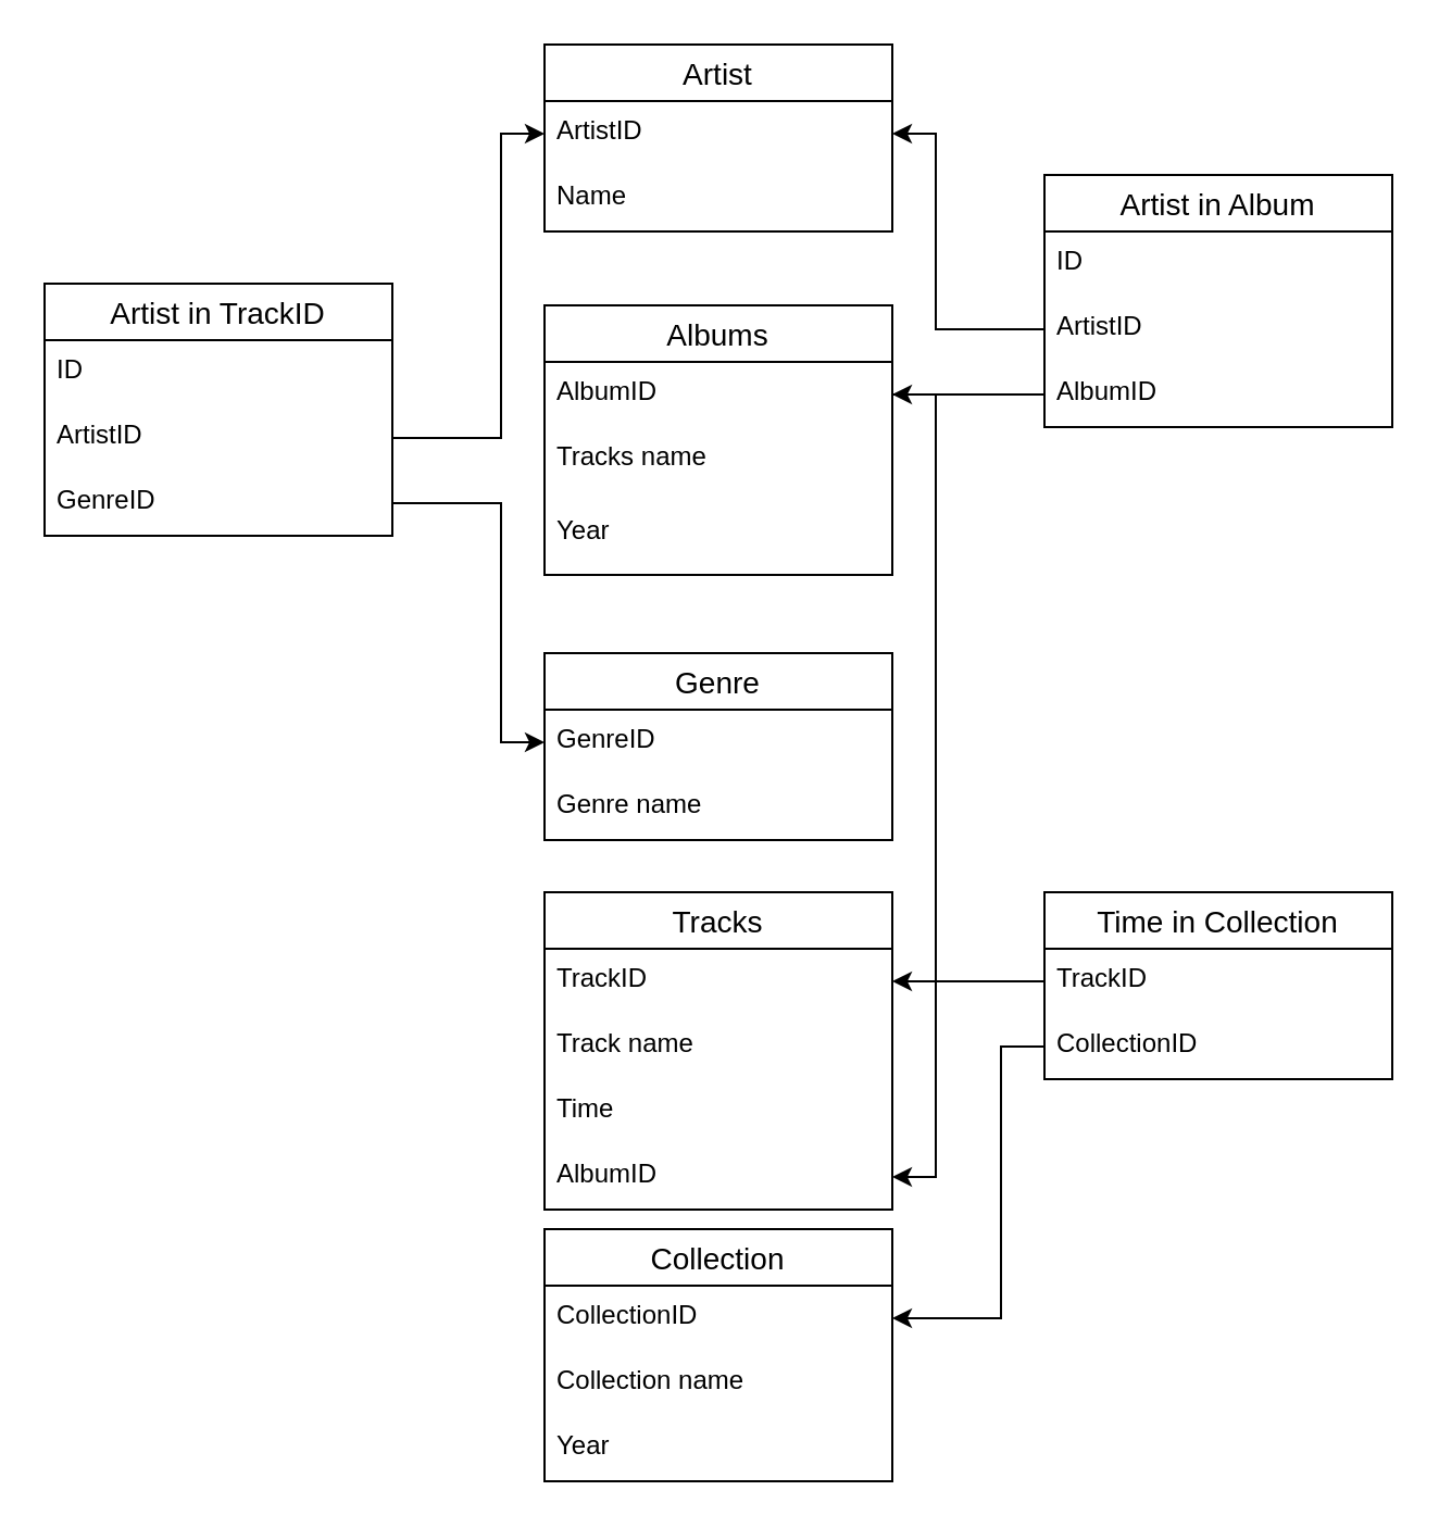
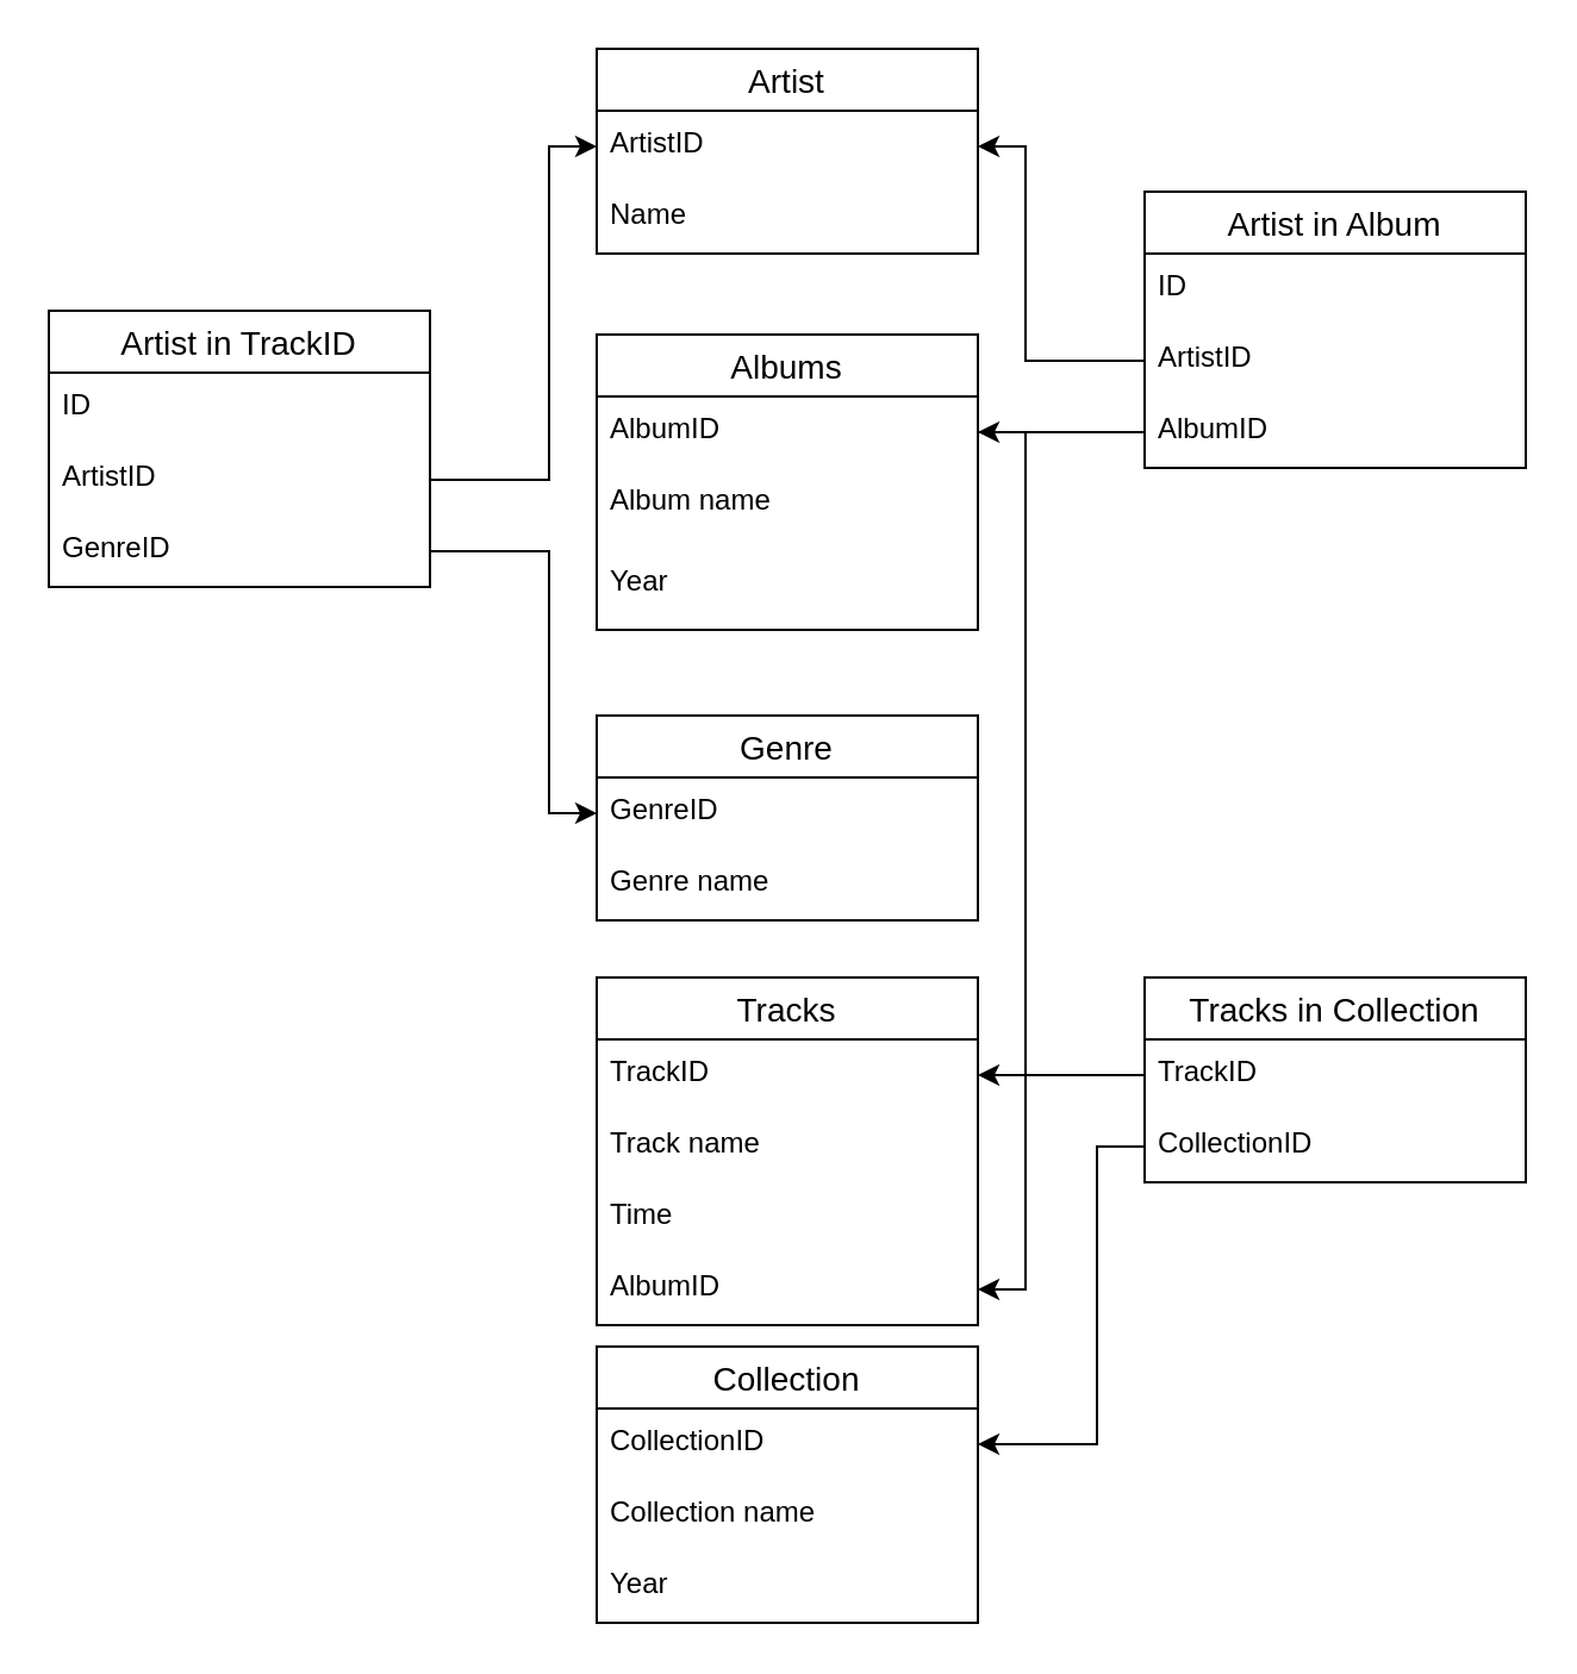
  <mxCell id="0" />
  <mxCell id="1" parent="0" />
  <mxCell id="2" value="Albums" style="swimlane;fontStyle=0;childLayout=stackLayout;horizontal=1;startSize=26;horizontalStack=0;resizeParent=1;resizeParentMax=0;resizeLast=0;collapsible=1;marginBottom=0;align=center;fontSize=14;" parent="1" vertex="1"><mxGeometry x="250" y="140" width="160" height="124" as="geometry" /></mxCell>
  <mxCell id="3" value="AlbumID" style="text;strokeColor=none;fillColor=none;spacingLeft=4;spacingRight=4;overflow=hidden;rotatable=0;points=[[0,0.5],[1,0.5]];portConstraint=eastwest;fontSize=12;" parent="2" vertex="1"><mxGeometry y="26" width="160" height="30" as="geometry" /></mxCell>
- <mxCell id="4" value="Tracks name" style="text;strokeColor=none;fillColor=none;spacingLeft=4;spacingRight=4;overflow=hidden;rotatable=0;points=[[0,0.5],[1,0.5]];portConstraint=eastwest;fontSize=12;" parent="2" vertex="1"><mxGeometry y="56" width="160" height="34" as="geometry" /></mxCell>
+ <mxCell id="4" value="Album name" style="text;strokeColor=none;fillColor=none;spacingLeft=4;spacingRight=4;overflow=hidden;rotatable=0;points=[[0,0.5],[1,0.5]];portConstraint=eastwest;fontSize=12;" parent="2" vertex="1"><mxGeometry y="56" width="160" height="34" as="geometry" /></mxCell>
  <mxCell id="5" value="Year" style="text;strokeColor=none;fillColor=none;spacingLeft=4;spacingRight=4;overflow=hidden;rotatable=0;points=[[0,0.5],[1,0.5]];portConstraint=eastwest;fontSize=12;" parent="2" vertex="1"><mxGeometry y="90" width="160" height="34" as="geometry" /></mxCell>
  <mxCell id="6" value="Tracks" style="swimlane;fontStyle=0;childLayout=stackLayout;horizontal=1;startSize=26;horizontalStack=0;resizeParent=1;resizeParentMax=0;resizeLast=0;collapsible=1;marginBottom=0;align=center;fontSize=14;" parent="1" vertex="1"><mxGeometry x="250" y="410" width="160" height="146" as="geometry" /></mxCell>
  <mxCell id="7" value="TrackID" style="text;strokeColor=none;fillColor=none;spacingLeft=4;spacingRight=4;overflow=hidden;rotatable=0;points=[[0,0.5],[1,0.5]];portConstraint=eastwest;fontSize=12;" parent="6" vertex="1"><mxGeometry y="26" width="160" height="30" as="geometry" /></mxCell>
  <mxCell id="8" value="Track name" style="text;strokeColor=none;fillColor=none;spacingLeft=4;spacingRight=4;overflow=hidden;rotatable=0;points=[[0,0.5],[1,0.5]];portConstraint=eastwest;fontSize=12;" parent="6" vertex="1"><mxGeometry y="56" width="160" height="30" as="geometry" /></mxCell>
  <mxCell id="9" value="Time" style="text;strokeColor=none;fillColor=none;spacingLeft=4;spacingRight=4;overflow=hidden;rotatable=0;points=[[0,0.5],[1,0.5]];portConstraint=eastwest;fontSize=12;" parent="6" vertex="1"><mxGeometry y="86" width="160" height="30" as="geometry" /></mxCell>
  <mxCell id="10" value="AlbumID" style="text;strokeColor=none;fillColor=none;spacingLeft=4;spacingRight=4;overflow=hidden;rotatable=0;points=[[0,0.5],[1,0.5]];portConstraint=eastwest;fontSize=12;" vertex="1" parent="6"><mxGeometry y="116" width="160" height="30" as="geometry" /></mxCell>
  <mxCell id="11" value="Genre" style="swimlane;fontStyle=0;childLayout=stackLayout;horizontal=1;startSize=26;horizontalStack=0;resizeParent=1;resizeParentMax=0;resizeLast=0;collapsible=1;marginBottom=0;align=center;fontSize=14;" parent="1" vertex="1"><mxGeometry x="250" y="300" width="160" height="86" as="geometry" /></mxCell>
  <mxCell id="12" value="GenreID" style="text;strokeColor=none;fillColor=none;spacingLeft=4;spacingRight=4;overflow=hidden;rotatable=0;points=[[0,0.5],[1,0.5]];portConstraint=eastwest;fontSize=12;" parent="11" vertex="1"><mxGeometry y="26" width="160" height="30" as="geometry" /></mxCell>
  <mxCell id="13" value="Genre name" style="text;strokeColor=none;fillColor=none;spacingLeft=4;spacingRight=4;overflow=hidden;rotatable=0;points=[[0,0.5],[1,0.5]];portConstraint=eastwest;fontSize=12;" parent="11" vertex="1"><mxGeometry y="56" width="160" height="30" as="geometry" /></mxCell>
  <mxCell id="14" value="Artist" style="swimlane;fontStyle=0;childLayout=stackLayout;horizontal=1;startSize=26;horizontalStack=0;resizeParent=1;resizeParentMax=0;resizeLast=0;collapsible=1;marginBottom=0;align=center;fontSize=14;" parent="1" vertex="1"><mxGeometry x="250" y="20" width="160" height="86" as="geometry" /></mxCell>
  <mxCell id="15" value="ArtistID" style="text;strokeColor=none;fillColor=none;spacingLeft=4;spacingRight=4;overflow=hidden;rotatable=0;points=[[0,0.5],[1,0.5]];portConstraint=eastwest;fontSize=12;" parent="14" vertex="1"><mxGeometry y="26" width="160" height="30" as="geometry" /></mxCell>
  <mxCell id="16" value="Name" style="text;strokeColor=none;fillColor=none;spacingLeft=4;spacingRight=4;overflow=hidden;rotatable=0;points=[[0,0.5],[1,0.5]];portConstraint=eastwest;fontSize=12;" parent="14" vertex="1"><mxGeometry y="56" width="160" height="30" as="geometry" /></mxCell>
  <mxCell id="17" style="edgeStyle=orthogonalEdgeStyle;rounded=0;orthogonalLoop=1;jettySize=auto;html=1;exitX=0;exitY=0.5;exitDx=0;exitDy=0;entryX=0;entryY=0.5;entryDx=0;entryDy=0;" parent="14" source="16" target="16" edge="1"><mxGeometry relative="1" as="geometry"><mxPoint x="-40" y="71" as="targetPoint" /><Array as="points" /></mxGeometry></mxCell>
  <mxCell id="18" value="Collection" style="swimlane;fontStyle=0;childLayout=stackLayout;horizontal=1;startSize=26;horizontalStack=0;resizeParent=1;resizeParentMax=0;resizeLast=0;collapsible=1;marginBottom=0;align=center;fontSize=14;" parent="1" vertex="1"><mxGeometry x="250" y="565" width="160" height="116" as="geometry" /></mxCell>
  <mxCell id="19" value="CollectionID" style="text;strokeColor=none;fillColor=none;spacingLeft=4;spacingRight=4;overflow=hidden;rotatable=0;points=[[0,0.5],[1,0.5]];portConstraint=eastwest;fontSize=12;" parent="18" vertex="1"><mxGeometry y="26" width="160" height="30" as="geometry" /></mxCell>
  <mxCell id="20" value="Collection name" style="text;strokeColor=none;fillColor=none;spacingLeft=4;spacingRight=4;overflow=hidden;rotatable=0;points=[[0,0.5],[1,0.5]];portConstraint=eastwest;fontSize=12;" parent="18" vertex="1"><mxGeometry y="56" width="160" height="30" as="geometry" /></mxCell>
  <mxCell id="21" value="Year" style="text;strokeColor=none;fillColor=none;spacingLeft=4;spacingRight=4;overflow=hidden;rotatable=0;points=[[0,0.5],[1,0.5]];portConstraint=eastwest;fontSize=12;" parent="18" vertex="1"><mxGeometry y="86" width="160" height="30" as="geometry" /></mxCell>
- <mxCell id="22" value="Time in Collection" style="swimlane;fontStyle=0;childLayout=stackLayout;horizontal=1;startSize=26;horizontalStack=0;resizeParent=1;resizeParentMax=0;resizeLast=0;collapsible=1;marginBottom=0;align=center;fontSize=14;" parent="1" vertex="1"><mxGeometry x="480" y="410" width="160" height="86" as="geometry" /></mxCell>
+ <mxCell id="22" value="Tracks in Collection" style="swimlane;fontStyle=0;childLayout=stackLayout;horizontal=1;startSize=26;horizontalStack=0;resizeParent=1;resizeParentMax=0;resizeLast=0;collapsible=1;marginBottom=0;align=center;fontSize=14;" parent="1" vertex="1"><mxGeometry x="480" y="410" width="160" height="86" as="geometry" /></mxCell>
  <mxCell id="23" value="TrackID" style="text;strokeColor=none;fillColor=none;spacingLeft=4;spacingRight=4;overflow=hidden;rotatable=0;points=[[0,0.5],[1,0.5]];portConstraint=eastwest;fontSize=12;" parent="22" vertex="1"><mxGeometry y="26" width="160" height="30" as="geometry" /></mxCell>
  <mxCell id="24" value="CollectionID" style="text;strokeColor=none;fillColor=none;spacingLeft=4;spacingRight=4;overflow=hidden;rotatable=0;points=[[0,0.5],[1,0.5]];portConstraint=eastwest;fontSize=12;" parent="22" vertex="1"><mxGeometry y="56" width="160" height="30" as="geometry" /></mxCell>
  <mxCell id="25" value="Artist in Album" style="swimlane;fontStyle=0;childLayout=stackLayout;horizontal=1;startSize=26;horizontalStack=0;resizeParent=1;resizeParentMax=0;resizeLast=0;collapsible=1;marginBottom=0;align=center;fontSize=14;" parent="1" vertex="1"><mxGeometry x="480" y="80" width="160" height="116" as="geometry" /></mxCell>
  <mxCell id="26" value="ID" style="text;strokeColor=none;fillColor=none;spacingLeft=4;spacingRight=4;overflow=hidden;rotatable=0;points=[[0,0.5],[1,0.5]];portConstraint=eastwest;fontSize=12;" parent="25" vertex="1"><mxGeometry y="26" width="160" height="30" as="geometry" /></mxCell>
  <mxCell id="27" value="ArtistID" style="text;strokeColor=none;fillColor=none;spacingLeft=4;spacingRight=4;overflow=hidden;rotatable=0;points=[[0,0.5],[1,0.5]];portConstraint=eastwest;fontSize=12;" parent="25" vertex="1"><mxGeometry y="56" width="160" height="30" as="geometry" /></mxCell>
  <mxCell id="28" value="AlbumID" style="text;strokeColor=none;fillColor=none;spacingLeft=4;spacingRight=4;overflow=hidden;rotatable=0;points=[[0,0.5],[1,0.5]];portConstraint=eastwest;fontSize=12;" parent="25" vertex="1"><mxGeometry y="86" width="160" height="30" as="geometry" /></mxCell>
  <mxCell id="29" value="Artist in TrackID" style="swimlane;fontStyle=0;childLayout=stackLayout;horizontal=1;startSize=26;horizontalStack=0;resizeParent=1;resizeParentMax=0;resizeLast=0;collapsible=1;marginBottom=0;align=center;fontSize=14;" parent="1" vertex="1"><mxGeometry x="20" y="130" width="160" height="116" as="geometry" /></mxCell>
  <mxCell id="30" value="ID" style="text;strokeColor=none;fillColor=none;spacingLeft=4;spacingRight=4;overflow=hidden;rotatable=0;points=[[0,0.5],[1,0.5]];portConstraint=eastwest;fontSize=12;" parent="29" vertex="1"><mxGeometry y="26" width="160" height="30" as="geometry" /></mxCell>
  <mxCell id="31" value="ArtistID" style="text;strokeColor=none;fillColor=none;spacingLeft=4;spacingRight=4;overflow=hidden;rotatable=0;points=[[0,0.5],[1,0.5]];portConstraint=eastwest;fontSize=12;" parent="29" vertex="1"><mxGeometry y="56" width="160" height="30" as="geometry" /></mxCell>
  <mxCell id="32" value="GenreID" style="text;strokeColor=none;fillColor=none;spacingLeft=4;spacingRight=4;overflow=hidden;rotatable=0;points=[[0,0.5],[1,0.5]];portConstraint=eastwest;fontSize=12;" parent="29" vertex="1"><mxGeometry y="86" width="160" height="30" as="geometry" /></mxCell>
  <mxCell id="33" style="edgeStyle=orthogonalEdgeStyle;rounded=0;orthogonalLoop=1;jettySize=auto;html=1;exitX=0;exitY=0.5;exitDx=0;exitDy=0;entryX=1;entryY=0.5;entryDx=0;entryDy=0;" parent="1" source="27" target="15" edge="1"><mxGeometry relative="1" as="geometry"><Array as="points"><mxPoint x="430" y="151" /><mxPoint x="430" y="61" /></Array></mxGeometry></mxCell>
  <mxCell id="34" style="edgeStyle=orthogonalEdgeStyle;rounded=0;orthogonalLoop=1;jettySize=auto;html=1;exitX=0;exitY=0.5;exitDx=0;exitDy=0;entryX=1;entryY=0.5;entryDx=0;entryDy=0;" parent="1" source="28" target="3" edge="1"><mxGeometry relative="1" as="geometry" /></mxCell>
  <mxCell id="35" style="edgeStyle=orthogonalEdgeStyle;rounded=0;orthogonalLoop=1;jettySize=auto;html=1;exitX=1;exitY=0.5;exitDx=0;exitDy=0;entryX=0;entryY=0.5;entryDx=0;entryDy=0;" parent="1" source="31" target="15" edge="1"><mxGeometry relative="1" as="geometry"><Array as="points"><mxPoint x="230" y="201" /><mxPoint x="230" y="61" /></Array></mxGeometry></mxCell>
  <mxCell id="36" style="edgeStyle=orthogonalEdgeStyle;rounded=0;orthogonalLoop=1;jettySize=auto;html=1;entryX=1;entryY=0.5;entryDx=0;entryDy=0;" parent="1" source="23" target="7" edge="1"><mxGeometry relative="1" as="geometry" /></mxCell>
  <mxCell id="37" style="edgeStyle=orthogonalEdgeStyle;rounded=0;orthogonalLoop=1;jettySize=auto;html=1;exitX=0;exitY=0.5;exitDx=0;exitDy=0;entryX=1;entryY=0.5;entryDx=0;entryDy=0;" parent="1" source="24" target="19" edge="1"><mxGeometry relative="1" as="geometry"><Array as="points"><mxPoint x="460" y="481" /><mxPoint x="460" y="606" /></Array></mxGeometry></mxCell>
  <mxCell id="38" style="edgeStyle=orthogonalEdgeStyle;rounded=0;orthogonalLoop=1;jettySize=auto;html=1;exitX=1;exitY=0.5;exitDx=0;exitDy=0;entryX=0;entryY=0.5;entryDx=0;entryDy=0;" parent="1" source="32" target="12" edge="1"><mxGeometry relative="1" as="geometry"><Array as="points"><mxPoint x="230" y="231" /><mxPoint x="230" y="341" /></Array></mxGeometry></mxCell>
  <mxCell id="39" style="edgeStyle=orthogonalEdgeStyle;rounded=0;orthogonalLoop=1;jettySize=auto;html=1;exitX=1;exitY=0.5;exitDx=0;exitDy=0;entryX=1;entryY=0.5;entryDx=0;entryDy=0;" edge="1" parent="1" source="3" target="10"><mxGeometry relative="1" as="geometry" /></mxCell>
